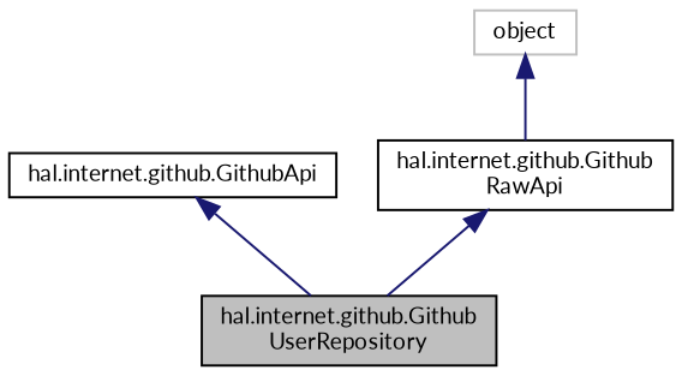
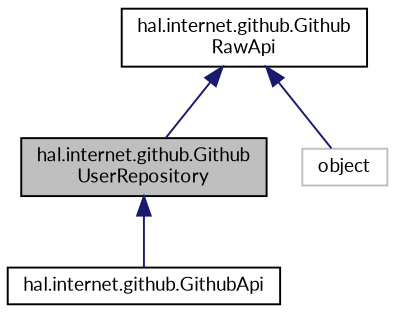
  digraph {
    fontname=Lato
    node [color=black fillcolor=white fontname=Lato fontsize=10 shape=record style=filled]
    edge [color=midnightblue dir=back fontname=Lato fontsize=10 labelfontname=Helvetica labelfontsize=10 style=solid]
    n1 [fillcolor=grey75 fontcolor=black height=0.2 label="hal.internet.github.Github\lUserRepository" width=0.4]
    n2 [height=0.2 label="hal.internet.github.GithubApi" width=0.4]
    n3 [height=0.2 label="hal.internet.github.Github\lRawApi" width=0.4]
    n4 [color=grey75 height=0.2 label=object width=0.4]
-   n2 -> n1
+   n1 -> n2
    n3 -> n1
-   n4 -> n3
+   n3 -> n4
  }
